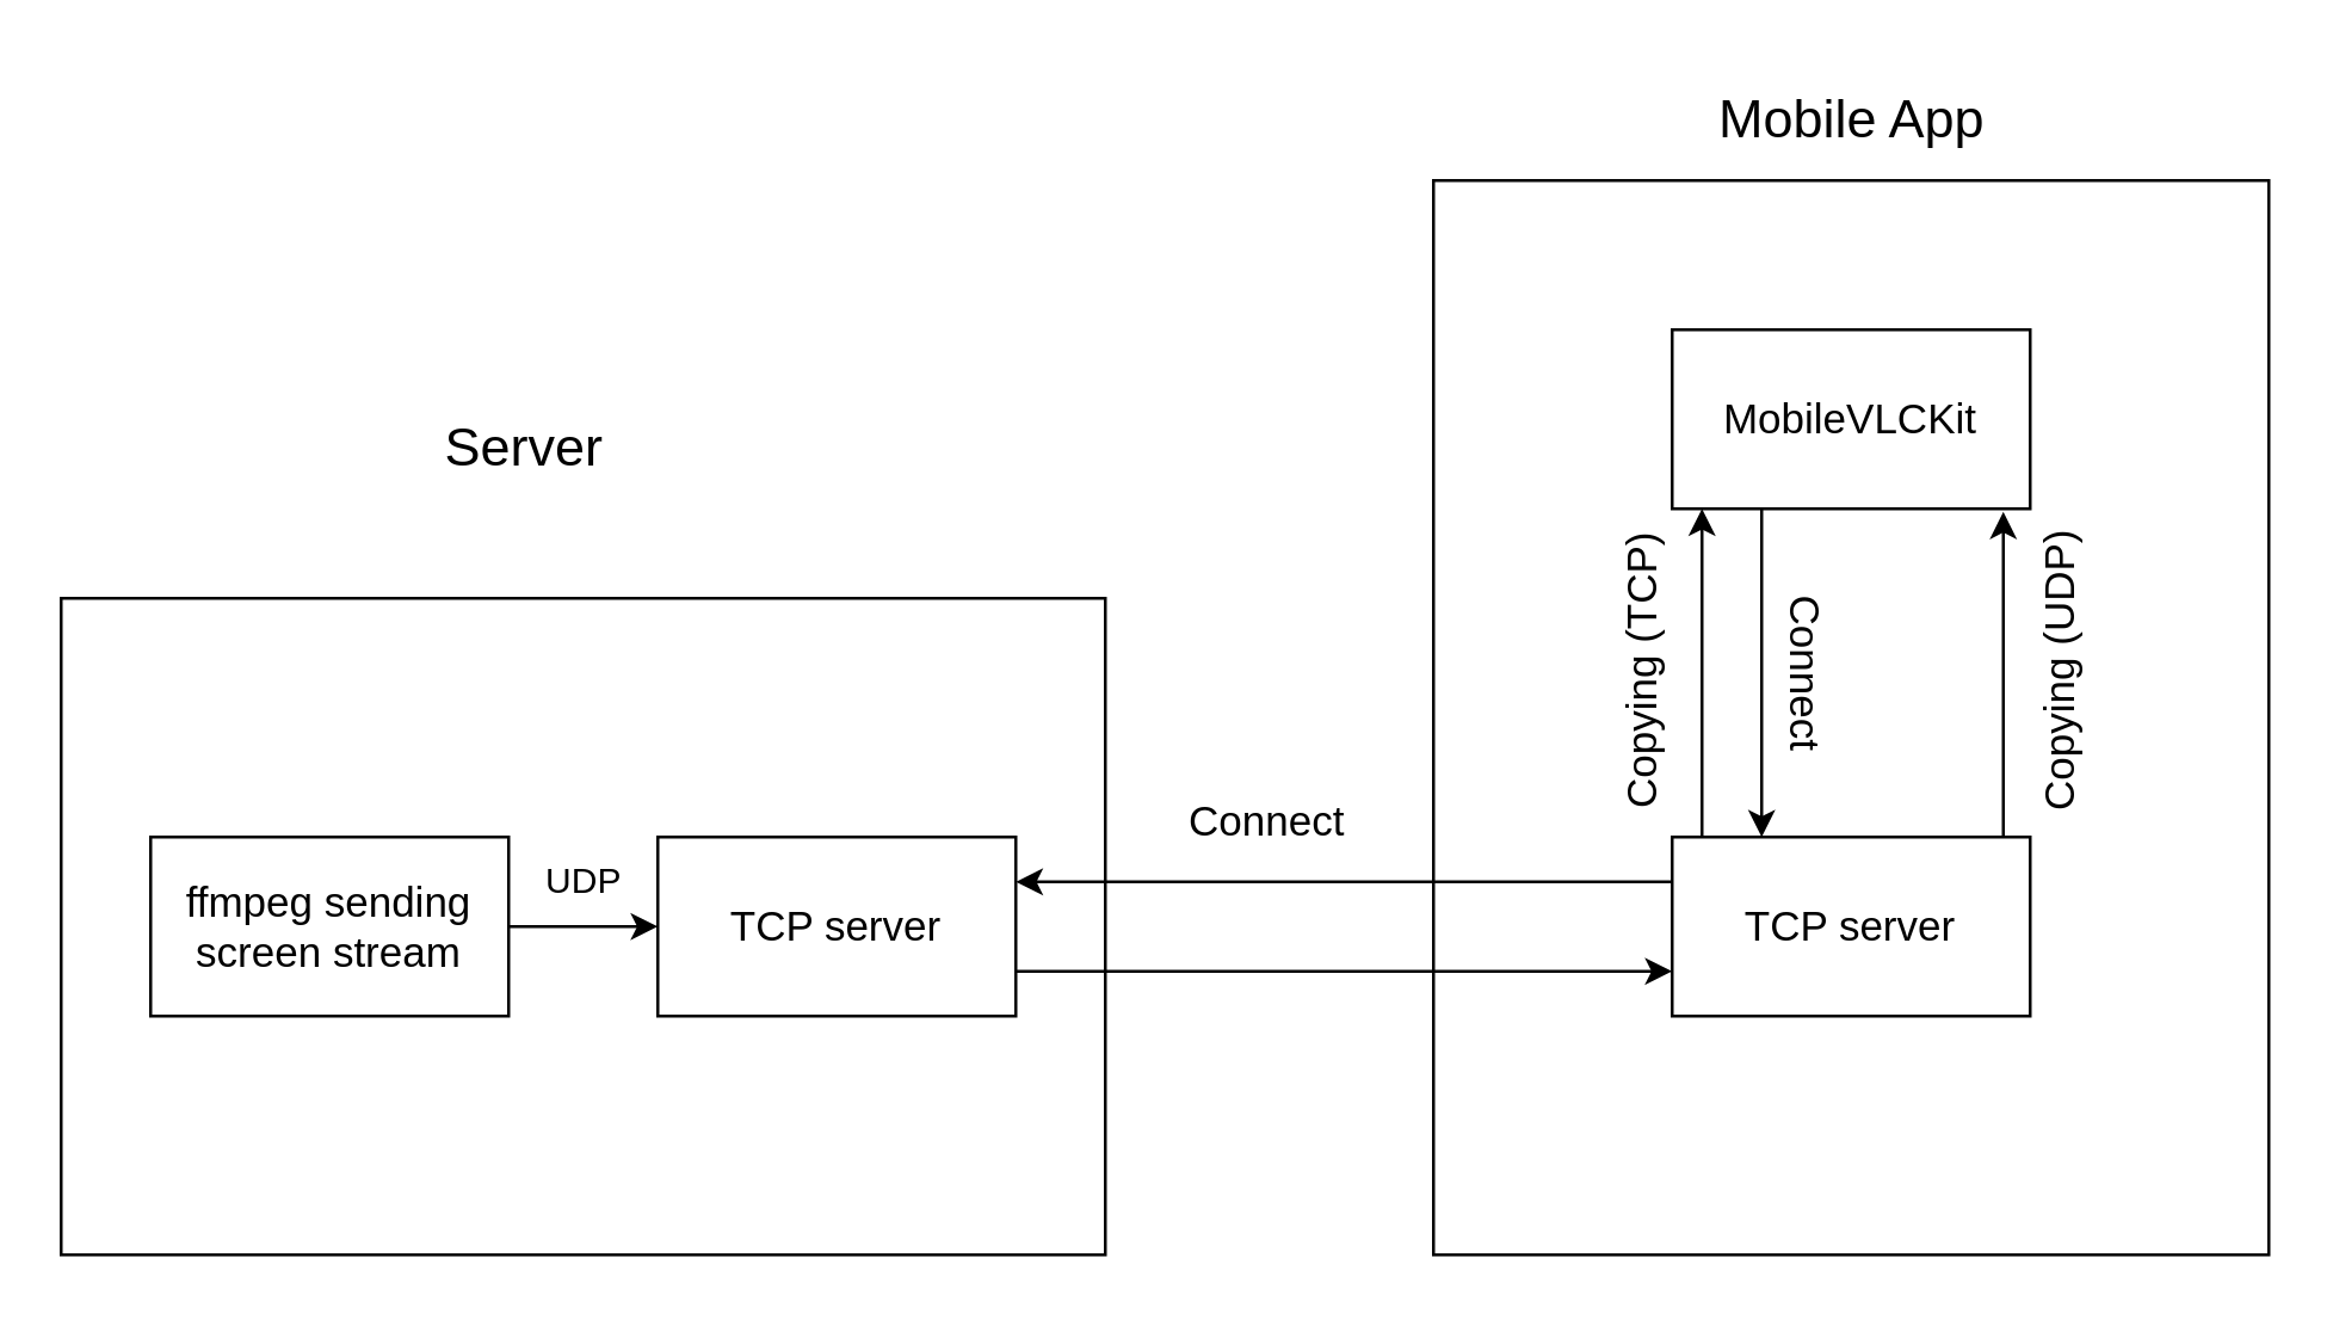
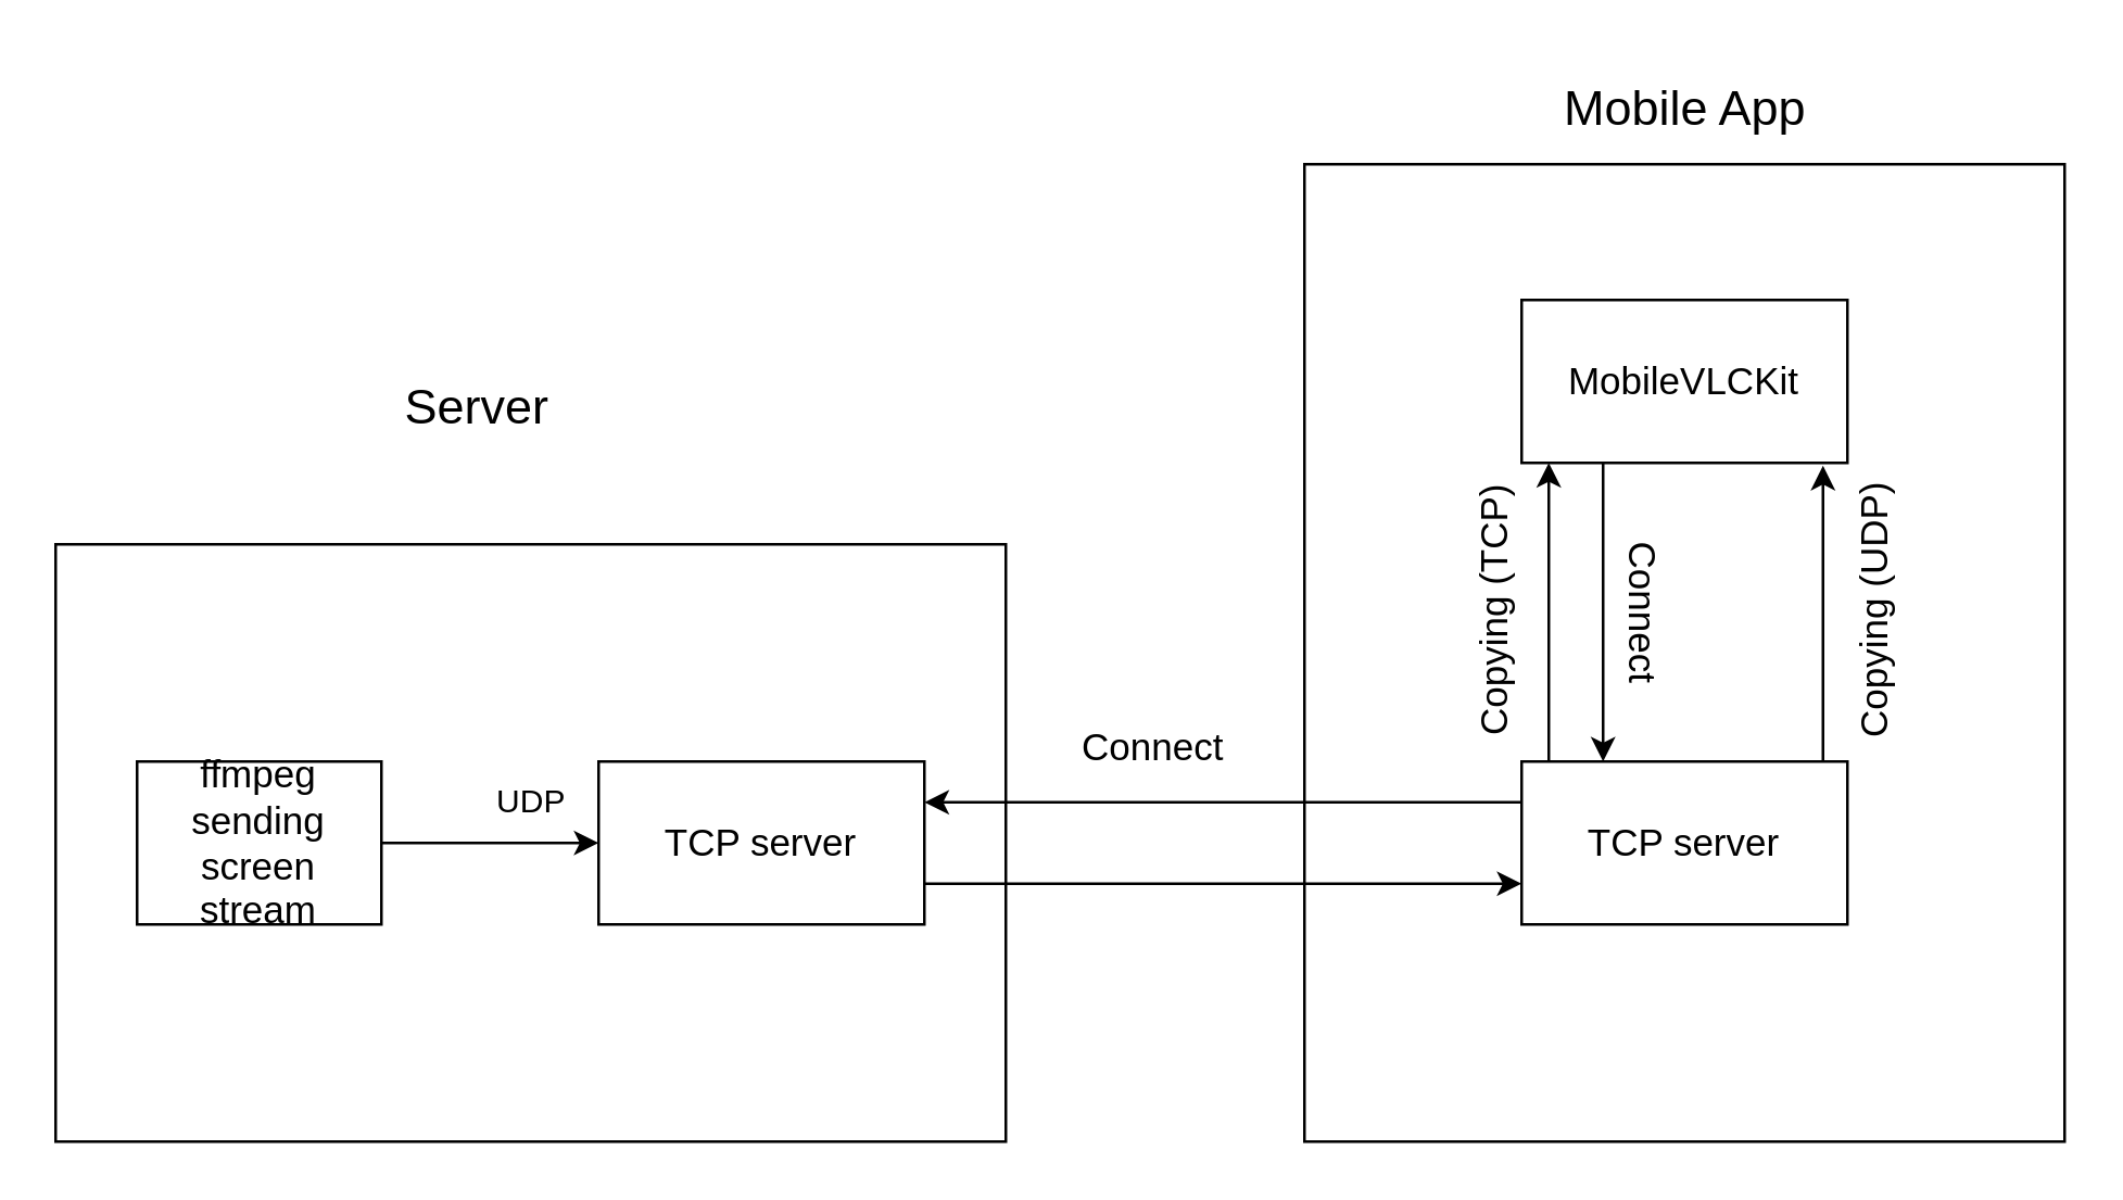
  <mxCell id="0" />
  <mxCell id="1" parent="0" />
  <mxCell id="2" value="" style="rounded=0;whiteSpace=wrap;html=1;" vertex="1" parent="1"><mxGeometry x="20" y="200" width="350" height="220" as="geometry" /></mxCell>
  <mxCell id="3" value="" style="rounded=0;whiteSpace=wrap;html=1;" vertex="1" parent="1"><mxGeometry x="480" y="60" width="280" height="360" as="geometry" /></mxCell>
  <mxCell id="4" style="edgeStyle=orthogonalEdgeStyle;rounded=0;orthogonalLoop=1;jettySize=auto;html=1;entryX=0;entryY=0.5;entryDx=0;entryDy=0;" edge="1" parent="1" source="5" target="7"><mxGeometry relative="1" as="geometry" /></mxCell>
- <mxCell id="5" value="&lt;font style=&quot;font-size: 14px;&quot;&gt;ffmpeg sending&lt;/font&gt;&lt;div style=&quot;font-size: 14px;&quot;&gt;&lt;font style=&quot;font-size: 14px;&quot;&gt;screen stream&lt;/font&gt;&lt;/div&gt;" style="rounded=0;whiteSpace=wrap;html=1;" vertex="1" parent="1"><mxGeometry x="50" y="280" width="120" height="60" as="geometry" /></mxCell>
+ <mxCell id="5" value="&lt;font style=&quot;font-size: 14px;&quot;&gt;ffmpeg sending&lt;/font&gt;&lt;div style=&quot;font-size: 14px;&quot;&gt;&lt;font style=&quot;font-size: 14px;&quot;&gt;screen stream&lt;/font&gt;&lt;/div&gt;" style="rounded=0;whiteSpace=wrap;html=1;" vertex="1" parent="1"><mxGeometry x="50" y="280" width="90" height="60" as="geometry" /></mxCell>
  <mxCell id="6" style="edgeStyle=orthogonalEdgeStyle;rounded=0;orthogonalLoop=1;jettySize=auto;html=1;entryX=0;entryY=0.75;entryDx=0;entryDy=0;" edge="1" parent="1" source="7" target="10"><mxGeometry relative="1" as="geometry"><Array as="points"><mxPoint x="390" y="325" /><mxPoint x="390" y="325" /></Array></mxGeometry></mxCell>
  <mxCell id="7" value="&lt;font style=&quot;font-size: 14px;&quot;&gt;TCP server&lt;/font&gt;" style="rounded=0;whiteSpace=wrap;html=1;" vertex="1" parent="1"><mxGeometry x="220" y="280" width="120" height="60" as="geometry" /></mxCell>
  <mxCell id="8" style="edgeStyle=orthogonalEdgeStyle;rounded=0;orthogonalLoop=1;jettySize=auto;html=1;entryX=0.925;entryY=1.017;entryDx=0;entryDy=0;exitX=0.917;exitY=0.017;exitDx=0;exitDy=0;entryPerimeter=0;exitPerimeter=0;" edge="1" parent="1" source="10" target="12"><mxGeometry relative="1" as="geometry"><Array as="points"><mxPoint x="670" y="280" /></Array></mxGeometry></mxCell>
  <mxCell id="9" style="edgeStyle=orthogonalEdgeStyle;rounded=0;orthogonalLoop=1;jettySize=auto;html=1;entryX=1;entryY=0.25;entryDx=0;entryDy=0;" edge="1" parent="1" source="10" target="7"><mxGeometry relative="1" as="geometry"><Array as="points"><mxPoint x="480" y="295" /><mxPoint x="480" y="295" /></Array></mxGeometry></mxCell>
  <mxCell id="10" value="&lt;font style=&quot;font-size: 14px;&quot;&gt;TCP server&lt;/font&gt;" style="rounded=0;whiteSpace=wrap;html=1;" vertex="1" parent="1"><mxGeometry x="560" y="280" width="120" height="60" as="geometry" /></mxCell>
  <mxCell id="11" style="edgeStyle=orthogonalEdgeStyle;rounded=0;orthogonalLoop=1;jettySize=auto;html=1;entryX=0.25;entryY=0;entryDx=0;entryDy=0;" edge="1" parent="1" source="12" target="10"><mxGeometry relative="1" as="geometry"><mxPoint x="600" y="280" as="targetPoint" /><Array as="points"><mxPoint x="590" y="200" /><mxPoint x="590" y="200" /></Array></mxGeometry></mxCell>
  <mxCell id="12" value="&lt;font style=&quot;font-size: 14px;&quot;&gt;MobileVLCKit&lt;/font&gt;" style="rounded=0;whiteSpace=wrap;html=1;" vertex="1" parent="1"><mxGeometry x="560" y="110" width="120" height="60" as="geometry" /></mxCell>
  <mxCell id="13" style="edgeStyle=orthogonalEdgeStyle;rounded=0;orthogonalLoop=1;jettySize=auto;html=1;entryX=0.75;entryY=1;entryDx=0;entryDy=0;" edge="1" parent="1"><mxGeometry relative="1" as="geometry"><mxPoint x="570" y="280" as="sourcePoint" /><mxPoint x="570" y="170" as="targetPoint" /><Array as="points"><mxPoint x="570" y="230" /><mxPoint x="570" y="230" /></Array></mxGeometry></mxCell>
  <mxCell id="14" value="&lt;font style=&quot;font-size: 18px;&quot;&gt;Mobile App&lt;/font&gt;" style="text;html=1;align=center;verticalAlign=middle;resizable=0;points=[];autosize=1;strokeColor=none;fillColor=none;" vertex="1" parent="1"><mxGeometry x="565" y="20" width="110" height="40" as="geometry" /></mxCell>
  <mxCell id="15" value="UDP" style="text;html=1;align=center;verticalAlign=middle;resizable=0;points=[];autosize=1;strokeColor=none;fillColor=none;" vertex="1" parent="1"><mxGeometry x="170" y="280" width="50" height="30" as="geometry" /></mxCell>
  <mxCell id="16" value="&lt;font style=&quot;font-size: 14px;&quot;&gt;Connect&lt;/font&gt;" style="text;html=1;align=center;verticalAlign=middle;resizable=0;points=[];autosize=1;strokeColor=none;fillColor=none;" vertex="1" parent="1"><mxGeometry x="384" y="260" width="80" height="30" as="geometry" /></mxCell>
  <mxCell id="17" value="&lt;font style=&quot;font-size: 18px;&quot;&gt;Server&lt;/font&gt;" style="text;html=1;align=center;verticalAlign=middle;resizable=0;points=[];autosize=1;strokeColor=none;fillColor=none;" vertex="1" parent="1"><mxGeometry x="135" y="130" width="80" height="40" as="geometry" /></mxCell>
  <mxCell id="18" value="&lt;font style=&quot;font-size: 14px;&quot;&gt;Connect&lt;/font&gt;" style="text;html=1;align=center;verticalAlign=middle;resizable=0;points=[];autosize=1;strokeColor=none;fillColor=none;rotation=90;" vertex="1" parent="1"><mxGeometry x="565" y="210" width="80" height="30" as="geometry" /></mxCell>
  <mxCell id="19" value="&lt;font style=&quot;font-size: 14px;&quot;&gt;Copying (TCP)&lt;/font&gt;" style="text;html=1;align=center;verticalAlign=middle;resizable=0;points=[];autosize=1;strokeColor=none;fillColor=none;rotation=-90;" vertex="1" parent="1"><mxGeometry x="490" y="210" width="120" height="30" as="geometry" /></mxCell>
  <mxCell id="20" value="&lt;font style=&quot;font-size: 14px;&quot;&gt;Copying (UDP)&lt;/font&gt;" style="text;html=1;align=center;verticalAlign=middle;resizable=0;points=[];autosize=1;strokeColor=none;fillColor=none;rotation=-90;" vertex="1" parent="1"><mxGeometry x="630" y="210" width="120" height="30" as="geometry" /></mxCell>
